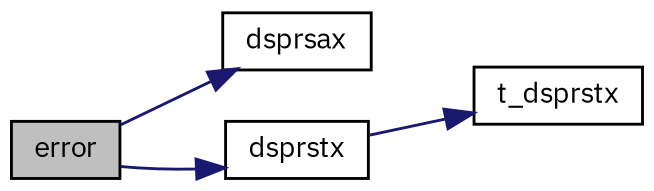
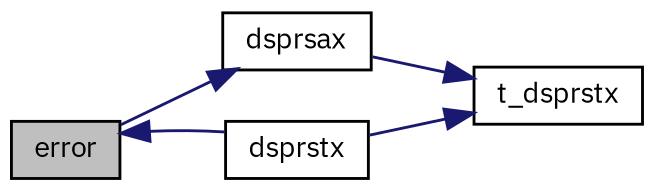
  digraph {
    fontname="IBM Plex Sans"
    rankdir=LR
    node [color=black fontname="IBM Plex Sans" fontsize=10 shape=record]
    edge [color=midnightblue fontname="IBM Plex Sans" fontsize=10 labelfontname=FreeSans labelfontsize=10 style=solid]
    n1 [fillcolor=grey75 fontcolor=black height=0.2 label=error style=filled width=0.4]
    n2 [height=0.2 label=dsprsax width=0.4]
    n3 [height=0.2 label=dsprstx width=0.4]
    n4 [height=0.2 label=t_dsprstx width=0.4]
    n1 -> n2
-   n1 -> n3
+   n3 -> n1
+   n2 -> n4
    n3 -> n4
  }
